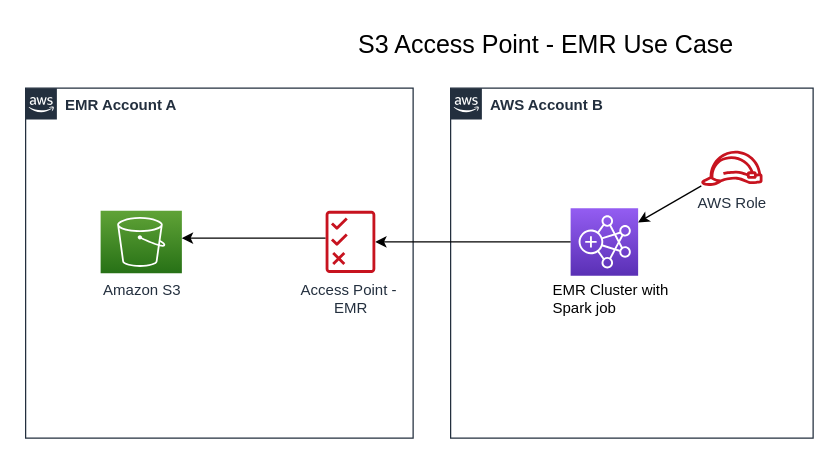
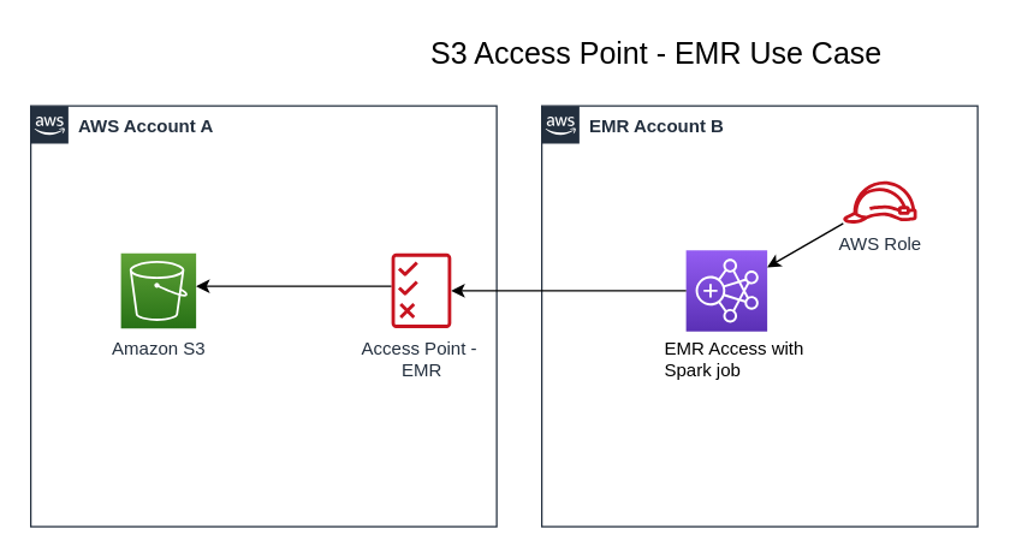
  <mxCell id="0" />
  <mxCell id="1" parent="0" />
- <mxCell id="2" value="EMR Account A" style="points=[[0,0],[0.25,0],[0.5,0],[0.75,0],[1,0],[1,0.25],[1,0.5],[1,0.75],[1,1],[0.75,1],[0.5,1],[0.25,1],[0,1],[0,0.75],[0,0.5],[0,0.25]];outlineConnect=0;gradientColor=none;html=1;whiteSpace=wrap;fontSize=12;fontStyle=1;shape=mxgraph.aws4.group;grIcon=mxgraph.aws4.group_aws_cloud_alt;strokeColor=#232F3E;fillColor=none;verticalAlign=top;align=left;spacingLeft=30;fontColor=#232F3E;dashed=0;" parent="1" vertex="1"><mxGeometry x="20" y="70" width="310" height="280" as="geometry" /></mxCell>
- <mxCell id="3" value="Amazon S3" style="outlineConnect=0;fontColor=#232F3E;gradientColor=#60A337;gradientDirection=north;fillColor=#277116;strokeColor=#ffffff;dashed=0;verticalLabelPosition=bottom;verticalAlign=top;align=center;html=1;fontSize=12;fontStyle=0;aspect=fixed;shape=mxgraph.aws4.resourceIcon;resIcon=mxgraph.aws4.s3;" parent="1" vertex="1"><mxGeometry x="80" y="168" width="65" height="50" as="geometry" /></mxCell>
- <mxCell id="4" value="AWS Account B" style="points=[[0,0],[0.25,0],[0.5,0],[0.75,0],[1,0],[1,0.25],[1,0.5],[1,0.75],[1,1],[0.75,1],[0.5,1],[0.25,1],[0,1],[0,0.75],[0,0.5],[0,0.25]];outlineConnect=0;gradientColor=none;html=1;whiteSpace=wrap;fontSize=12;fontStyle=1;shape=mxgraph.aws4.group;grIcon=mxgraph.aws4.group_aws_cloud_alt;strokeColor=#232F3E;fillColor=none;verticalAlign=top;align=left;spacingLeft=30;fontColor=#232F3E;dashed=0;" parent="1" vertex="1"><mxGeometry x="360" y="70" width="290" height="280" as="geometry" /></mxCell>
+ <mxCell id="2" value="AWS Account A" style="points=[[0,0],[0.25,0],[0.5,0],[0.75,0],[1,0],[1,0.25],[1,0.5],[1,0.75],[1,1],[0.75,1],[0.5,1],[0.25,1],[0,1],[0,0.75],[0,0.5],[0,0.25]];outlineConnect=0;gradientColor=none;html=1;whiteSpace=wrap;fontSize=12;fontStyle=1;shape=mxgraph.aws4.group;grIcon=mxgraph.aws4.group_aws_cloud_alt;strokeColor=#232F3E;fillColor=none;verticalAlign=top;align=left;spacingLeft=30;fontColor=#232F3E;dashed=0;" parent="1" vertex="1"><mxGeometry x="20" y="70" width="310" height="280" as="geometry" /></mxCell>
+ <mxCell id="3" value="Amazon S3" style="outlineConnect=0;fontColor=#232F3E;gradientColor=#60A337;gradientDirection=north;fillColor=#277116;strokeColor=#ffffff;dashed=0;verticalLabelPosition=bottom;verticalAlign=top;align=center;html=1;fontSize=12;fontStyle=0;aspect=fixed;shape=mxgraph.aws4.resourceIcon;resIcon=mxgraph.aws4.s3;" parent="1" vertex="1"><mxGeometry x="80" y="168" width="50" height="50" as="geometry" /></mxCell>
+ <mxCell id="4" value="EMR Account B" style="points=[[0,0],[0.25,0],[0.5,0],[0.75,0],[1,0],[1,0.25],[1,0.5],[1,0.75],[1,1],[0.75,1],[0.5,1],[0.25,1],[0,1],[0,0.75],[0,0.5],[0,0.25]];outlineConnect=0;gradientColor=none;html=1;whiteSpace=wrap;fontSize=12;fontStyle=1;shape=mxgraph.aws4.group;grIcon=mxgraph.aws4.group_aws_cloud_alt;strokeColor=#232F3E;fillColor=none;verticalAlign=top;align=left;spacingLeft=30;fontColor=#232F3E;dashed=0;" parent="1" vertex="1"><mxGeometry x="360" y="70" width="290" height="280" as="geometry" /></mxCell>
  <mxCell id="5" style="edgeStyle=orthogonalEdgeStyle;rounded=0;orthogonalLoop=1;jettySize=auto;html=1;" parent="1" source="6" target="3" edge="1"><mxGeometry relative="1" as="geometry"><Array as="points"><mxPoint x="210" y="190" /><mxPoint x="210" y="190" /></Array></mxGeometry></mxCell>
  <mxCell id="6" value="Access Point -&amp;nbsp;&lt;br&gt;EMR" style="outlineConnect=0;fontColor=#232F3E;gradientColor=none;fillColor=#C7131F;strokeColor=none;dashed=0;verticalLabelPosition=bottom;verticalAlign=top;align=center;html=1;fontSize=12;fontStyle=0;aspect=fixed;pointerEvents=1;shape=mxgraph.aws4.permissions;" parent="1" vertex="1"><mxGeometry x="260" y="168" width="39.75" height="50" as="geometry" /></mxCell>
  <mxCell id="7" value="AWS Role" style="outlineConnect=0;fontColor=#232F3E;gradientColor=none;fillColor=#C7131F;strokeColor=none;dashed=0;verticalLabelPosition=bottom;verticalAlign=top;align=center;html=1;fontSize=12;fontStyle=0;aspect=fixed;pointerEvents=1;shape=mxgraph.aws4.role;" parent="1" vertex="1"><mxGeometry x="560" y="120" width="50" height="28.21" as="geometry" /></mxCell>
  <mxCell id="8" value="S3 Access Point - EMR Use Case" style="text;html=1;resizable=0;points=[];autosize=1;align=center;verticalAlign=top;spacingTop=-4;fontSize=20;" parent="1" vertex="1"><mxGeometry x="276" y="20" width="320" height="30" as="geometry" /></mxCell>
  <mxCell id="9" style="edgeStyle=orthogonalEdgeStyle;rounded=0;orthogonalLoop=1;jettySize=auto;html=1;" parent="1" edge="1"><mxGeometry relative="1" as="geometry"><mxPoint x="445" y="97" as="targetPoint" /></mxGeometry></mxCell>
  <mxCell id="10" value="" style="outlineConnect=0;fontColor=#232F3E;gradientColor=#945DF2;gradientDirection=north;fillColor=#5A30B5;strokeColor=#ffffff;dashed=0;verticalLabelPosition=bottom;verticalAlign=top;align=center;html=1;fontSize=12;fontStyle=0;aspect=fixed;shape=mxgraph.aws4.resourceIcon;resIcon=mxgraph.aws4.emr;" parent="1" vertex="1"><mxGeometry x="456" y="166" width="54" height="54" as="geometry" /></mxCell>
- <mxCell id="11" value="EMR Cluster with &lt;br&gt;Spark job" style="text;html=1;" parent="1" vertex="1"><mxGeometry x="440" y="218" width="130" height="40" as="geometry" /></mxCell>
+ <mxCell id="11" value="EMR Access with &lt;br&gt;Spark job" style="text;html=1;" parent="1" vertex="1"><mxGeometry x="440" y="218" width="130" height="40" as="geometry" /></mxCell>
  <mxCell id="12" value="" style="endArrow=classic;html=1;" edge="1" parent="1" source="7" target="10"><mxGeometry width="50" height="50" relative="1" as="geometry"><mxPoint x="20" y="420" as="sourcePoint" /><mxPoint x="70" y="370" as="targetPoint" /></mxGeometry></mxCell>
  <mxCell id="13" style="edgeStyle=orthogonalEdgeStyle;rounded=0;orthogonalLoop=1;jettySize=auto;html=1;" edge="1" parent="1" source="10" target="6"><mxGeometry relative="1" as="geometry"><Array as="points" /><mxPoint x="230" y="200" as="sourcePoint" /><mxPoint x="140" y="200" as="targetPoint" /></mxGeometry></mxCell>
